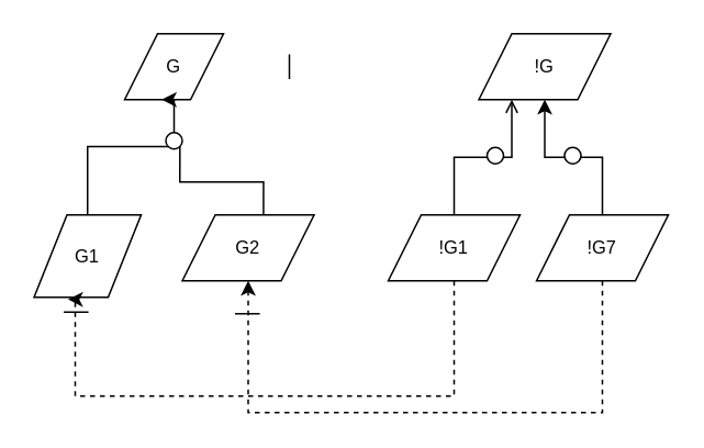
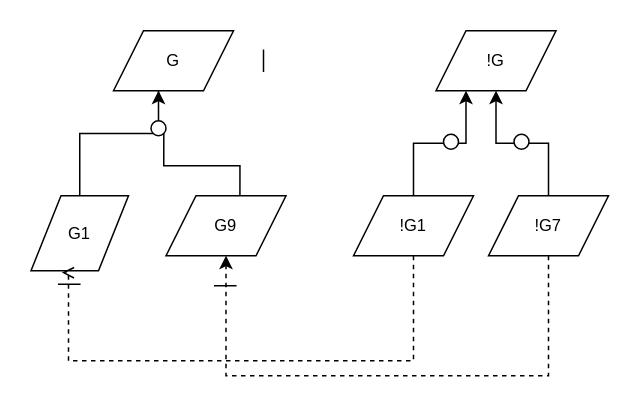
  <mxCell id="0" />
  <mxCell id="1" parent="0" />
- <mxCell id="2" value="&lt;font style=&quot;font-size: 11px;&quot;&gt;G&lt;/font&gt;" style="shape=parallelogram;perimeter=parallelogramPerimeter;whiteSpace=wrap;html=1;fixedSize=1;" vertex="1" parent="1"><mxGeometry x="75" y="20" width="60" height="40" as="geometry" /></mxCell>
+ <mxCell id="2" value="&lt;font style=&quot;font-size: 11px;&quot;&gt;G&lt;/font&gt;" style="shape=parallelogram;perimeter=parallelogramPerimeter;whiteSpace=wrap;html=1;fixedSize=1;" vertex="1" parent="1"><mxGeometry x="75" y="20" width="80" height="40" as="geometry" /></mxCell>
  <mxCell id="3" value="&lt;font style=&quot;font-size: 11px;&quot;&gt;G1&lt;/font&gt;" style="shape=parallelogram;perimeter=parallelogramPerimeter;whiteSpace=wrap;html=1;fixedSize=1;" vertex="1" parent="1"><mxGeometry x="20" y="130" width="65" height="50" as="geometry" /></mxCell>
- <mxCell id="4" value="&lt;font style=&quot;font-size: 11px;&quot;&gt;G2&lt;/font&gt;" style="shape=parallelogram;perimeter=parallelogramPerimeter;whiteSpace=wrap;html=1;fixedSize=1;" vertex="1" parent="1"><mxGeometry x="110" y="130" width="80" height="40" as="geometry" /></mxCell>
+ <mxCell id="4" value="&lt;font style=&quot;font-size: 11px;&quot;&gt;G9&lt;/font&gt;" style="shape=parallelogram;perimeter=parallelogramPerimeter;whiteSpace=wrap;html=1;fixedSize=1;" vertex="1" parent="1"><mxGeometry x="110" y="130" width="80" height="40" as="geometry" /></mxCell>
  <mxCell id="5" style="edgeStyle=orthogonalEdgeStyle;rounded=0;orthogonalLoop=1;jettySize=auto;html=1;exitX=0;exitY=1;exitDx=0;exitDy=0;entryX=0.5;entryY=0;entryDx=0;entryDy=0;startArrow=none;startFill=0;endArrow=none;endFill=0;" edge="1" parent="1" source="6" target="3"><mxGeometry relative="1" as="geometry" /></mxCell>
  <mxCell id="6" value="" style="ellipse;whiteSpace=wrap;html=1;aspect=fixed;" vertex="1" parent="1"><mxGeometry x="100" y="80" width="10" height="10" as="geometry" /></mxCell>
  <mxCell id="7" style="edgeStyle=orthogonalEdgeStyle;rounded=0;orthogonalLoop=1;jettySize=auto;html=1;entryX=0.375;entryY=1;entryDx=0;entryDy=0;entryPerimeter=0;" edge="1" parent="1" source="6" target="2"><mxGeometry relative="1" as="geometry" /></mxCell>
  <mxCell id="8" style="edgeStyle=orthogonalEdgeStyle;rounded=0;orthogonalLoop=1;jettySize=auto;html=1;exitX=1;exitY=1;exitDx=0;exitDy=0;entryX=0.616;entryY=-0.006;entryDx=0;entryDy=0;entryPerimeter=0;startArrow=none;startFill=0;endArrow=none;endFill=0;" edge="1" parent="1" source="6" target="4"><mxGeometry relative="1" as="geometry" /></mxCell>
  <mxCell id="9" value="&lt;font style=&quot;font-size: 11px;&quot;&gt;!G&lt;/font&gt;" style="shape=parallelogram;perimeter=parallelogramPerimeter;whiteSpace=wrap;html=1;fixedSize=1;" vertex="1" parent="1"><mxGeometry x="290" y="20" width="80" height="40" as="geometry" /></mxCell>
- <mxCell id="10" style="edgeStyle=orthogonalEdgeStyle;rounded=0;orthogonalLoop=1;jettySize=auto;html=1;entryX=0.25;entryY=1;entryDx=0;entryDy=0;endArrow=open;" edge="1" parent="1" source="11" target="9"><mxGeometry relative="1" as="geometry" /></mxCell>
+ <mxCell id="10" style="edgeStyle=orthogonalEdgeStyle;rounded=0;orthogonalLoop=1;jettySize=auto;html=1;entryX=0.25;entryY=1;entryDx=0;entryDy=0;" edge="1" parent="1" source="11" target="9"><mxGeometry relative="1" as="geometry" /></mxCell>
  <mxCell id="11" value="&lt;font style=&quot;font-size: 11px;&quot;&gt;!G1&lt;/font&gt;" style="shape=parallelogram;perimeter=parallelogramPerimeter;whiteSpace=wrap;html=1;fixedSize=1;" vertex="1" parent="1"><mxGeometry x="235" y="130" width="80" height="40" as="geometry" /></mxCell>
  <mxCell id="12" style="edgeStyle=orthogonalEdgeStyle;rounded=0;orthogonalLoop=1;jettySize=auto;html=1;entryX=0.5;entryY=1;entryDx=0;entryDy=0;" edge="1" parent="1" source="14" target="9"><mxGeometry relative="1" as="geometry" /></mxCell>
  <mxCell id="13" style="edgeStyle=orthogonalEdgeStyle;rounded=0;orthogonalLoop=1;jettySize=auto;html=1;entryX=0.5;entryY=1;entryDx=0;entryDy=0;dashed=1;" edge="1" parent="1" source="14" target="4"><mxGeometry relative="1" as="geometry"><Array as="points"><mxPoint x="365" y="250" /><mxPoint x="150" y="250" /></Array></mxGeometry></mxCell>
  <mxCell id="14" value="&lt;font style=&quot;font-size: 11px;&quot;&gt;!G7&lt;/font&gt;" style="shape=parallelogram;perimeter=parallelogramPerimeter;whiteSpace=wrap;html=1;fixedSize=1;" vertex="1" parent="1"><mxGeometry x="325" y="130" width="80" height="40" as="geometry" /></mxCell>
  <mxCell id="15" value="" style="ellipse;whiteSpace=wrap;html=1;aspect=fixed;" vertex="1" parent="1"><mxGeometry x="295" y="89" width="10" height="10" as="geometry" /></mxCell>
  <mxCell id="16" value="" style="ellipse;whiteSpace=wrap;html=1;aspect=fixed;" vertex="1" parent="1"><mxGeometry x="342" y="89" width="10" height="10" as="geometry" /></mxCell>
  <mxCell id="17" value="" style="endArrow=none;html=1;rounded=0;" edge="1" parent="1"><mxGeometry width="50" height="50" relative="1" as="geometry"><mxPoint x="175" y="47.5" as="sourcePoint" /><mxPoint x="175" y="32.5" as="targetPoint" /></mxGeometry></mxCell>
- <mxCell id="18" style="edgeStyle=orthogonalEdgeStyle;rounded=0;orthogonalLoop=1;jettySize=auto;html=1;entryX=0.317;entryY=1.025;entryDx=0;entryDy=0;entryPerimeter=0;dashed=1;" edge="1" parent="1" source="11" target="3"><mxGeometry relative="1" as="geometry"><Array as="points"><mxPoint x="275" y="240" /><mxPoint x="45" y="240" /></Array></mxGeometry></mxCell>
+ <mxCell id="18" style="edgeStyle=orthogonalEdgeStyle;rounded=0;orthogonalLoop=1;jettySize=auto;html=1;entryX=0.317;entryY=1.025;entryDx=0;entryDy=0;entryPerimeter=0;dashed=1;endArrow=open;" edge="1" parent="1" source="11" target="3"><mxGeometry relative="1" as="geometry"><Array as="points"><mxPoint x="275" y="240" /><mxPoint x="45" y="240" /></Array></mxGeometry></mxCell>
  <mxCell id="19" value="" style="endArrow=none;html=1;rounded=0;" edge="1" parent="1"><mxGeometry width="50" height="50" relative="1" as="geometry"><mxPoint x="53.04" y="189" as="sourcePoint" /><mxPoint x="38.004" y="189" as="targetPoint" /></mxGeometry></mxCell>
  <mxCell id="20" value="" style="endArrow=none;html=1;rounded=0;" edge="1" parent="1"><mxGeometry width="50" height="50" relative="1" as="geometry"><mxPoint x="157.04" y="190" as="sourcePoint" /><mxPoint x="142.004" y="190" as="targetPoint" /></mxGeometry></mxCell>
